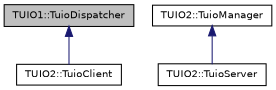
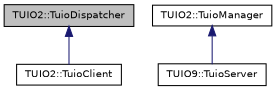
  digraph {
    node [color=black fillcolor=white fontname=Helvetica fontsize=10 shape=record style=filled]
    edge [color=midnightblue dir=back fontname=Helvetica fontsize=10 labelfontname=Helvetica labelfontsize=10 style=solid]
-   n1 [fillcolor=grey75 fontcolor=black height=0.2 label="TUIO1::TuioDispatcher" width=0.4]
+   n1 [fillcolor=grey75 fontcolor=black height=0.2 label="TUIO2::TuioDispatcher" width=0.4]
    n2 [height=0.2 label="TUIO2::TuioClient" width=0.4]
    n3 [height=0.2 label="TUIO2::TuioManager" width=0.4]
-   n4 [height=0.2 label="TUIO2::TuioServer" width=0.4]
+   n4 [height=0.2 label="TUIO9::TuioServer" width=0.4]
    n1 -> n2
    n3 -> n4
  }
